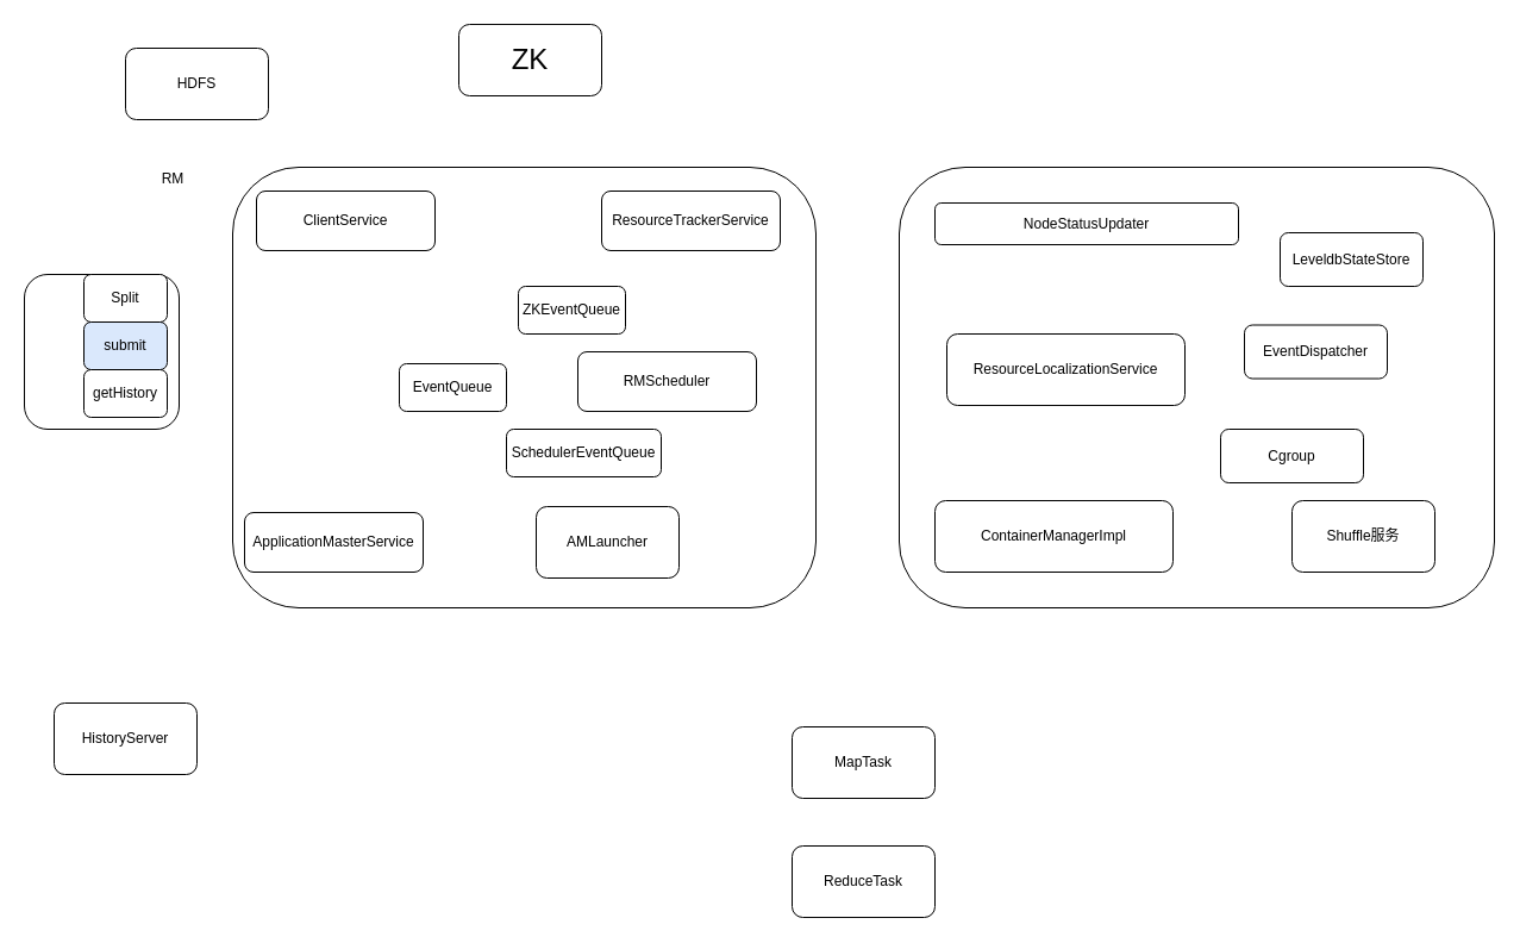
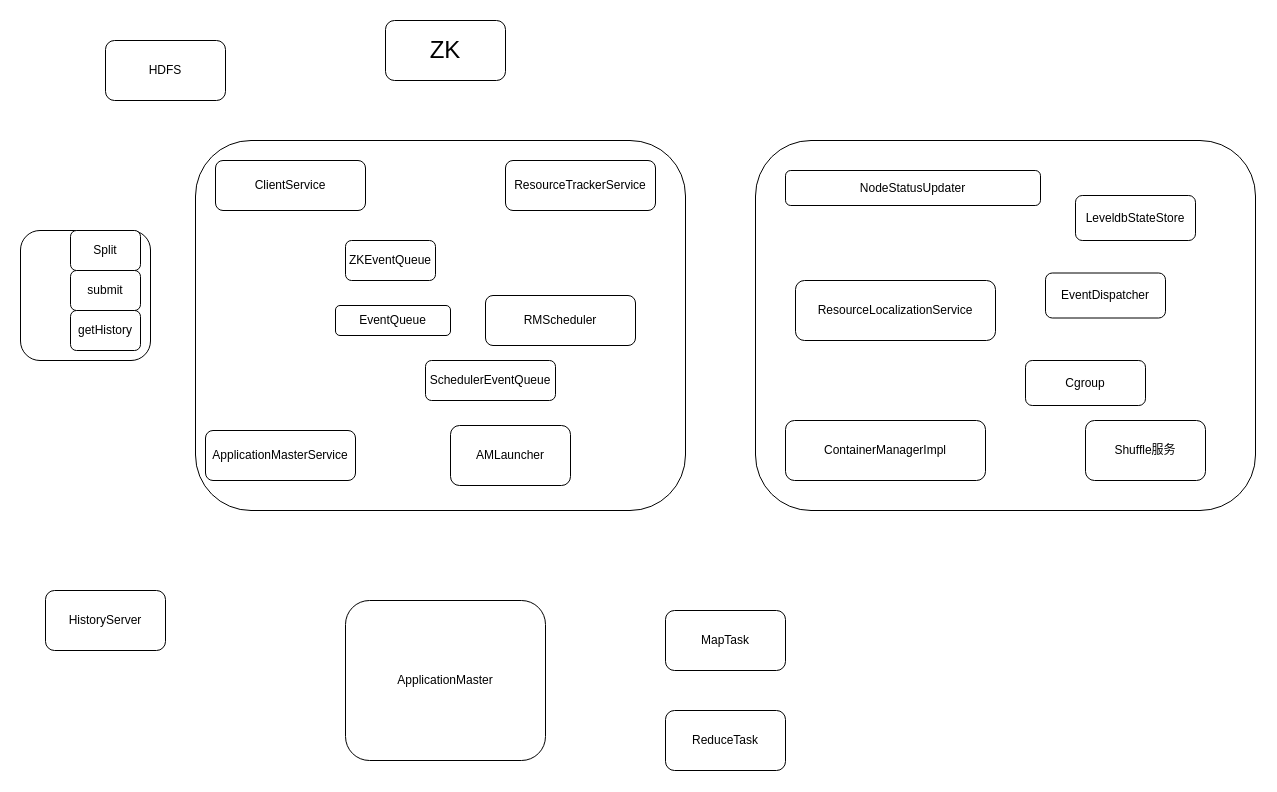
  <mxCell id="0" />
  <mxCell id="1" parent="0" />
  <mxCell id="2" value="" style="rounded=1;whiteSpace=wrap;html=1;" vertex="1" parent="1"><mxGeometry x="195" y="140" width="490" height="370" as="geometry" /></mxCell>
- <mxCell id="3" value="RM" style="text;html=1;strokeColor=none;fillColor=none;align=center;verticalAlign=middle;whiteSpace=wrap;rounded=0;" vertex="1" parent="1"><mxGeometry x="125" y="140" width="40" height="20" as="geometry" /></mxCell>
  <mxCell id="4" value="" style="rounded=1;whiteSpace=wrap;html=1;" vertex="1" parent="1"><mxGeometry x="755" y="140" width="500" height="370" as="geometry" /></mxCell>
  <mxCell id="5" value="" style="rounded=1;whiteSpace=wrap;html=1;" vertex="1" parent="1"><mxGeometry x="20" y="230" width="130" height="130" as="geometry" /></mxCell>
  <mxCell id="6" value="Split" style="rounded=1;whiteSpace=wrap;html=1;" vertex="1" parent="1"><mxGeometry x="70" y="230" width="70" height="40" as="geometry" /></mxCell>
  <mxCell id="7" value="HistoryServer" style="rounded=1;whiteSpace=wrap;html=1;" vertex="1" parent="1"><mxGeometry x="45" y="590" width="120" height="60" as="geometry" /></mxCell>
- <mxCell id="8" value="submit" style="rounded=1;whiteSpace=wrap;html=1;fillColor=#dae8fc;" vertex="1" parent="1"><mxGeometry x="70" y="270" width="70" height="40" as="geometry" /></mxCell>
+ <mxCell id="8" value="submit" style="rounded=1;whiteSpace=wrap;html=1;" vertex="1" parent="1"><mxGeometry x="70" y="270" width="70" height="40" as="geometry" /></mxCell>
  <mxCell id="9" value="getHistory" style="rounded=1;whiteSpace=wrap;html=1;" vertex="1" parent="1"><mxGeometry x="70" y="310" width="70" height="40" as="geometry" /></mxCell>
  <mxCell id="10" value="HDFS" style="rounded=1;whiteSpace=wrap;html=1;" vertex="1" parent="1"><mxGeometry x="105" y="40" width="120" height="60" as="geometry" /></mxCell>
  <mxCell id="11" value="ClientService" style="rounded=1;whiteSpace=wrap;html=1;" vertex="1" parent="1"><mxGeometry x="215" y="160" width="150" height="50" as="geometry" /></mxCell>
  <mxCell id="12" value="ResourceTrackerService" style="rounded=1;whiteSpace=wrap;html=1;" vertex="1" parent="1"><mxGeometry x="505" y="160" width="150" height="50" as="geometry" /></mxCell>
  <mxCell id="13" value="RMScheduler" style="rounded=1;whiteSpace=wrap;html=1;" vertex="1" parent="1"><mxGeometry x="485" y="295" width="150" height="50" as="geometry" /></mxCell>
- <mxCell id="14" value="EventQueue" style="rounded=1;whiteSpace=wrap;html=1;" vertex="1" parent="1"><mxGeometry x="335" y="305" width="90" height="40" as="geometry" /></mxCell>
+ <mxCell id="14" value="EventQueue" style="rounded=1;whiteSpace=wrap;html=1;" vertex="1" parent="1"><mxGeometry x="335" y="305" width="115" height="30" as="geometry" /></mxCell>
  <mxCell id="15" value="ApplicationMasterService" style="rounded=1;whiteSpace=wrap;html=1;" vertex="1" parent="1"><mxGeometry x="205" y="430" width="150" height="50" as="geometry" /></mxCell>
  <mxCell id="16" value="SchedulerEventQueue" style="rounded=1;whiteSpace=wrap;html=1;" vertex="1" parent="1"><mxGeometry x="425" y="360" width="130" height="40" as="geometry" /></mxCell>
- <mxCell id="17" value="ZKEventQueue" style="rounded=1;whiteSpace=wrap;html=1;" vertex="1" parent="1"><mxGeometry x="435" y="240" width="90" height="40" as="geometry" /></mxCell>
+ <mxCell id="17" value="ZKEventQueue" style="rounded=1;whiteSpace=wrap;html=1;" vertex="1" parent="1"><mxGeometry x="345" y="240" width="90" height="40" as="geometry" /></mxCell>
  <mxCell id="18" value="AMLauncher" style="rounded=1;whiteSpace=wrap;html=1;" vertex="1" parent="1"><mxGeometry x="450" y="425" width="120" height="60" as="geometry" /></mxCell>
  <mxCell id="19" value="NodeStatusUpdater" style="rounded=1;whiteSpace=wrap;html=1;" vertex="1" parent="1"><mxGeometry x="785" y="170" width="255" height="35" as="geometry" /></mxCell>
  <mxCell id="20" value="ContainerManagerImpl" style="rounded=1;whiteSpace=wrap;html=1;" vertex="1" parent="1"><mxGeometry x="785" y="420" width="200" height="60" as="geometry" /></mxCell>
  <mxCell id="21" value="ResourceLocalizationService" style="rounded=1;whiteSpace=wrap;html=1;" vertex="1" parent="1"><mxGeometry x="795" y="280" width="200" height="60" as="geometry" /></mxCell>
  <mxCell id="22" value="EventDispatcher" style="rounded=1;whiteSpace=wrap;html=1;" vertex="1" parent="1"><mxGeometry x="1045" y="272.5" width="120" height="45" as="geometry" /></mxCell>
  <mxCell id="23" value="Cgroup" style="rounded=1;whiteSpace=wrap;html=1;" vertex="1" parent="1"><mxGeometry x="1025" y="360" width="120" height="45" as="geometry" /></mxCell>
  <mxCell id="24" value="LeveldbStateStore" style="rounded=1;whiteSpace=wrap;html=1;" vertex="1" parent="1"><mxGeometry x="1075" y="195" width="120" height="45" as="geometry" /></mxCell>
  <mxCell id="25" value="&lt;font style=&quot;font-size: 24px&quot;&gt;ZK&lt;/font&gt;" style="rounded=1;whiteSpace=wrap;html=1;" vertex="1" parent="1"><mxGeometry x="385" y="20" width="120" height="60" as="geometry" /></mxCell>
+ <mxCell id="26" value="ApplicationMaster" style="rounded=1;whiteSpace=wrap;html=1;" vertex="1" parent="1"><mxGeometry x="345" y="600" width="200" height="160" as="geometry" /></mxCell>
  <mxCell id="27" value="MapTask" style="rounded=1;whiteSpace=wrap;html=1;" vertex="1" parent="1"><mxGeometry x="665" y="610" width="120" height="60" as="geometry" /></mxCell>
  <mxCell id="28" value="ReduceTask" style="rounded=1;whiteSpace=wrap;html=1;" vertex="1" parent="1"><mxGeometry x="665" y="710" width="120" height="60" as="geometry" /></mxCell>
  <mxCell id="29" value="Shuffle服务" style="rounded=1;whiteSpace=wrap;html=1;" vertex="1" parent="1"><mxGeometry x="1085" y="420" width="120" height="60" as="geometry" /></mxCell>
